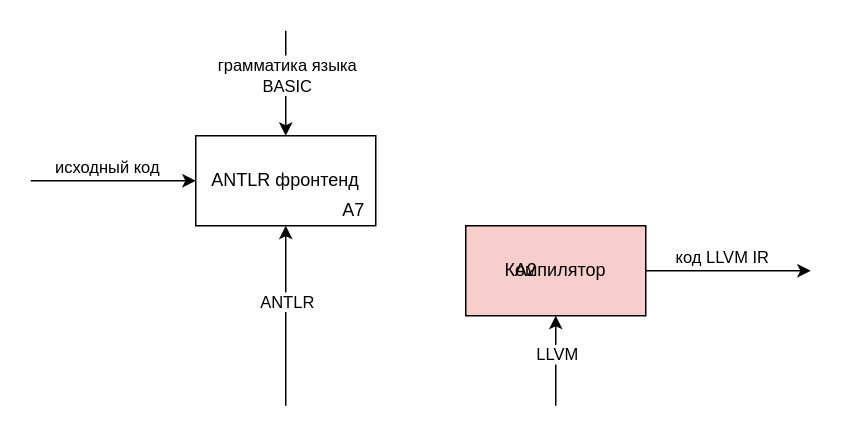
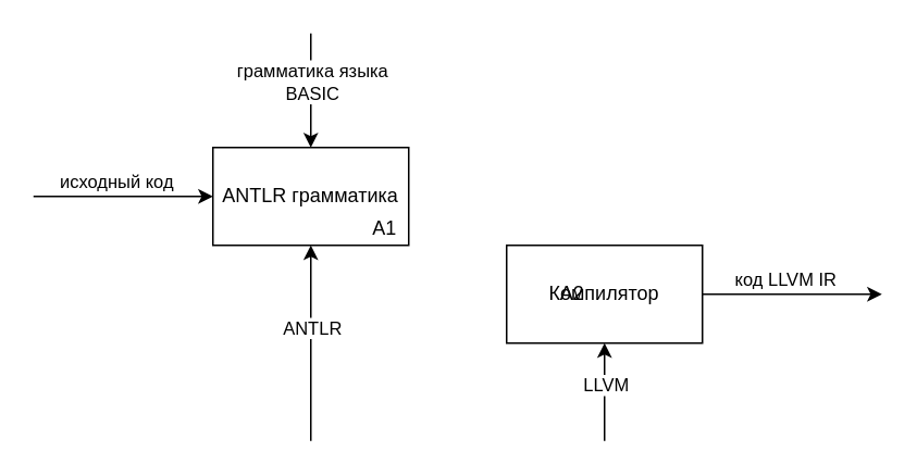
  <mxCell id="0" />
  <mxCell id="1" parent="0" />
- <mxCell id="2" value="Компилятор" style="rounded=0;whiteSpace=wrap;html=1;fillColor=#f8cecc;" parent="1" vertex="1"><mxGeometry x="310" y="150" width="120" height="60" as="geometry" /></mxCell>
+ <mxCell id="2" value="Компилятор" style="rounded=0;whiteSpace=wrap;html=1;" parent="1" vertex="1"><mxGeometry x="310" y="150" width="120" height="60" as="geometry" /></mxCell>
  <mxCell id="3" value="" style="endArrow=classic;html=1;rounded=0;exitX=1;exitY=0.5;exitDx=0;exitDy=0;" parent="1" source="2" edge="1"><mxGeometry width="50" height="50" relative="1" as="geometry"><mxPoint x="450" y="200" as="sourcePoint" /><mxPoint x="540" y="180" as="targetPoint" /></mxGeometry></mxCell>
  <mxCell id="4" value="код LLVM IR" style="edgeLabel;html=1;align=center;verticalAlign=middle;resizable=0;points=[];" parent="3" vertex="1" connectable="0"><mxGeometry x="-0.354" relative="1" as="geometry"><mxPoint x="14" y="-10" as="offset" /></mxGeometry></mxCell>
  <mxCell id="5" value="" style="endArrow=classic;html=1;rounded=0;entryX=0.5;entryY=1;entryDx=0;entryDy=0;" parent="1" target="12" edge="1"><mxGeometry width="50" height="50" relative="1" as="geometry"><mxPoint x="190" y="270" as="sourcePoint" /><mxPoint x="380" y="270" as="targetPoint" /></mxGeometry></mxCell>
  <mxCell id="6" value="ANTLR" style="edgeLabel;html=1;align=center;verticalAlign=middle;resizable=0;points=[];" parent="5" vertex="1" connectable="0"><mxGeometry x="0.17" y="-2" relative="1" as="geometry"><mxPoint x="-2" as="offset" /></mxGeometry></mxCell>
  <mxCell id="7" value="" style="endArrow=classic;html=1;rounded=0;entryX=0.5;entryY=1;entryDx=0;entryDy=0;" parent="1" target="2" edge="1"><mxGeometry width="50" height="50" relative="1" as="geometry"><mxPoint x="370" y="270" as="sourcePoint" /><mxPoint x="360" y="230" as="targetPoint" /></mxGeometry></mxCell>
  <mxCell id="8" value="LLVM" style="edgeLabel;html=1;align=center;verticalAlign=middle;resizable=0;points=[];" parent="7" vertex="1" connectable="0"><mxGeometry x="0.17" y="-2" relative="1" as="geometry"><mxPoint x="-2" as="offset" /></mxGeometry></mxCell>
  <mxCell id="9" value="" style="endArrow=classic;html=1;rounded=0;entryX=0.5;entryY=0;entryDx=0;entryDy=0;" parent="1" target="12" edge="1"><mxGeometry width="50" height="50" relative="1" as="geometry"><mxPoint x="190" y="20" as="sourcePoint" /><mxPoint x="360" y="230" as="targetPoint" /></mxGeometry></mxCell>
  <mxCell id="10" value="грамматика языка&lt;br&gt;BASIC" style="edgeLabel;html=1;align=center;verticalAlign=middle;resizable=0;points=[];" parent="9" vertex="1" connectable="0"><mxGeometry x="0.17" y="-2" relative="1" as="geometry"><mxPoint x="2" y="-12" as="offset" /></mxGeometry></mxCell>
  <mxCell id="11" value="A2" style="text;html=1;align=center;verticalAlign=middle;resizable=0;points=[];autosize=1;strokeColor=none;fillColor=none;" parent="1" vertex="1"><mxGeometry x="335" y="170" width="30" height="20" as="geometry" /></mxCell>
- <mxCell id="12" value="ANTLR фронтенд" style="rounded=0;whiteSpace=wrap;html=1;" parent="1" vertex="1"><mxGeometry x="130" y="90" width="120" height="60" as="geometry" /></mxCell>
+ <mxCell id="12" value="ANTLR грамматика" style="rounded=0;whiteSpace=wrap;html=1;" parent="1" vertex="1"><mxGeometry x="130" y="90" width="120" height="60" as="geometry" /></mxCell>
  <mxCell id="13" value="" style="endArrow=classic;html=1;rounded=0;entryX=0;entryY=0.5;entryDx=0;entryDy=0;" parent="1" target="12" edge="1"><mxGeometry width="50" height="50" relative="1" as="geometry"><mxPoint x="20" y="120" as="sourcePoint" /><mxPoint x="130" y="125.1" as="targetPoint" /></mxGeometry></mxCell>
  <mxCell id="14" value="исходный код" style="edgeLabel;html=1;align=center;verticalAlign=middle;resizable=0;points=[];" parent="13" vertex="1" connectable="0"><mxGeometry x="-0.354" relative="1" as="geometry"><mxPoint x="14" y="-10" as="offset" /></mxGeometry></mxCell>
- <mxCell id="15" value="A7" style="text;html=1;align=center;verticalAlign=middle;resizable=0;points=[];autosize=1;strokeColor=none;fillColor=none;" vertex="1" parent="1"><mxGeometry x="215" y="125" width="40" height="30" as="geometry" /></mxCell>
+ <mxCell id="15" value="A1" style="text;html=1;align=center;verticalAlign=middle;resizable=0;points=[];autosize=1;strokeColor=none;fillColor=none;" vertex="1" parent="1"><mxGeometry x="215" y="125" width="40" height="30" as="geometry" /></mxCell>
